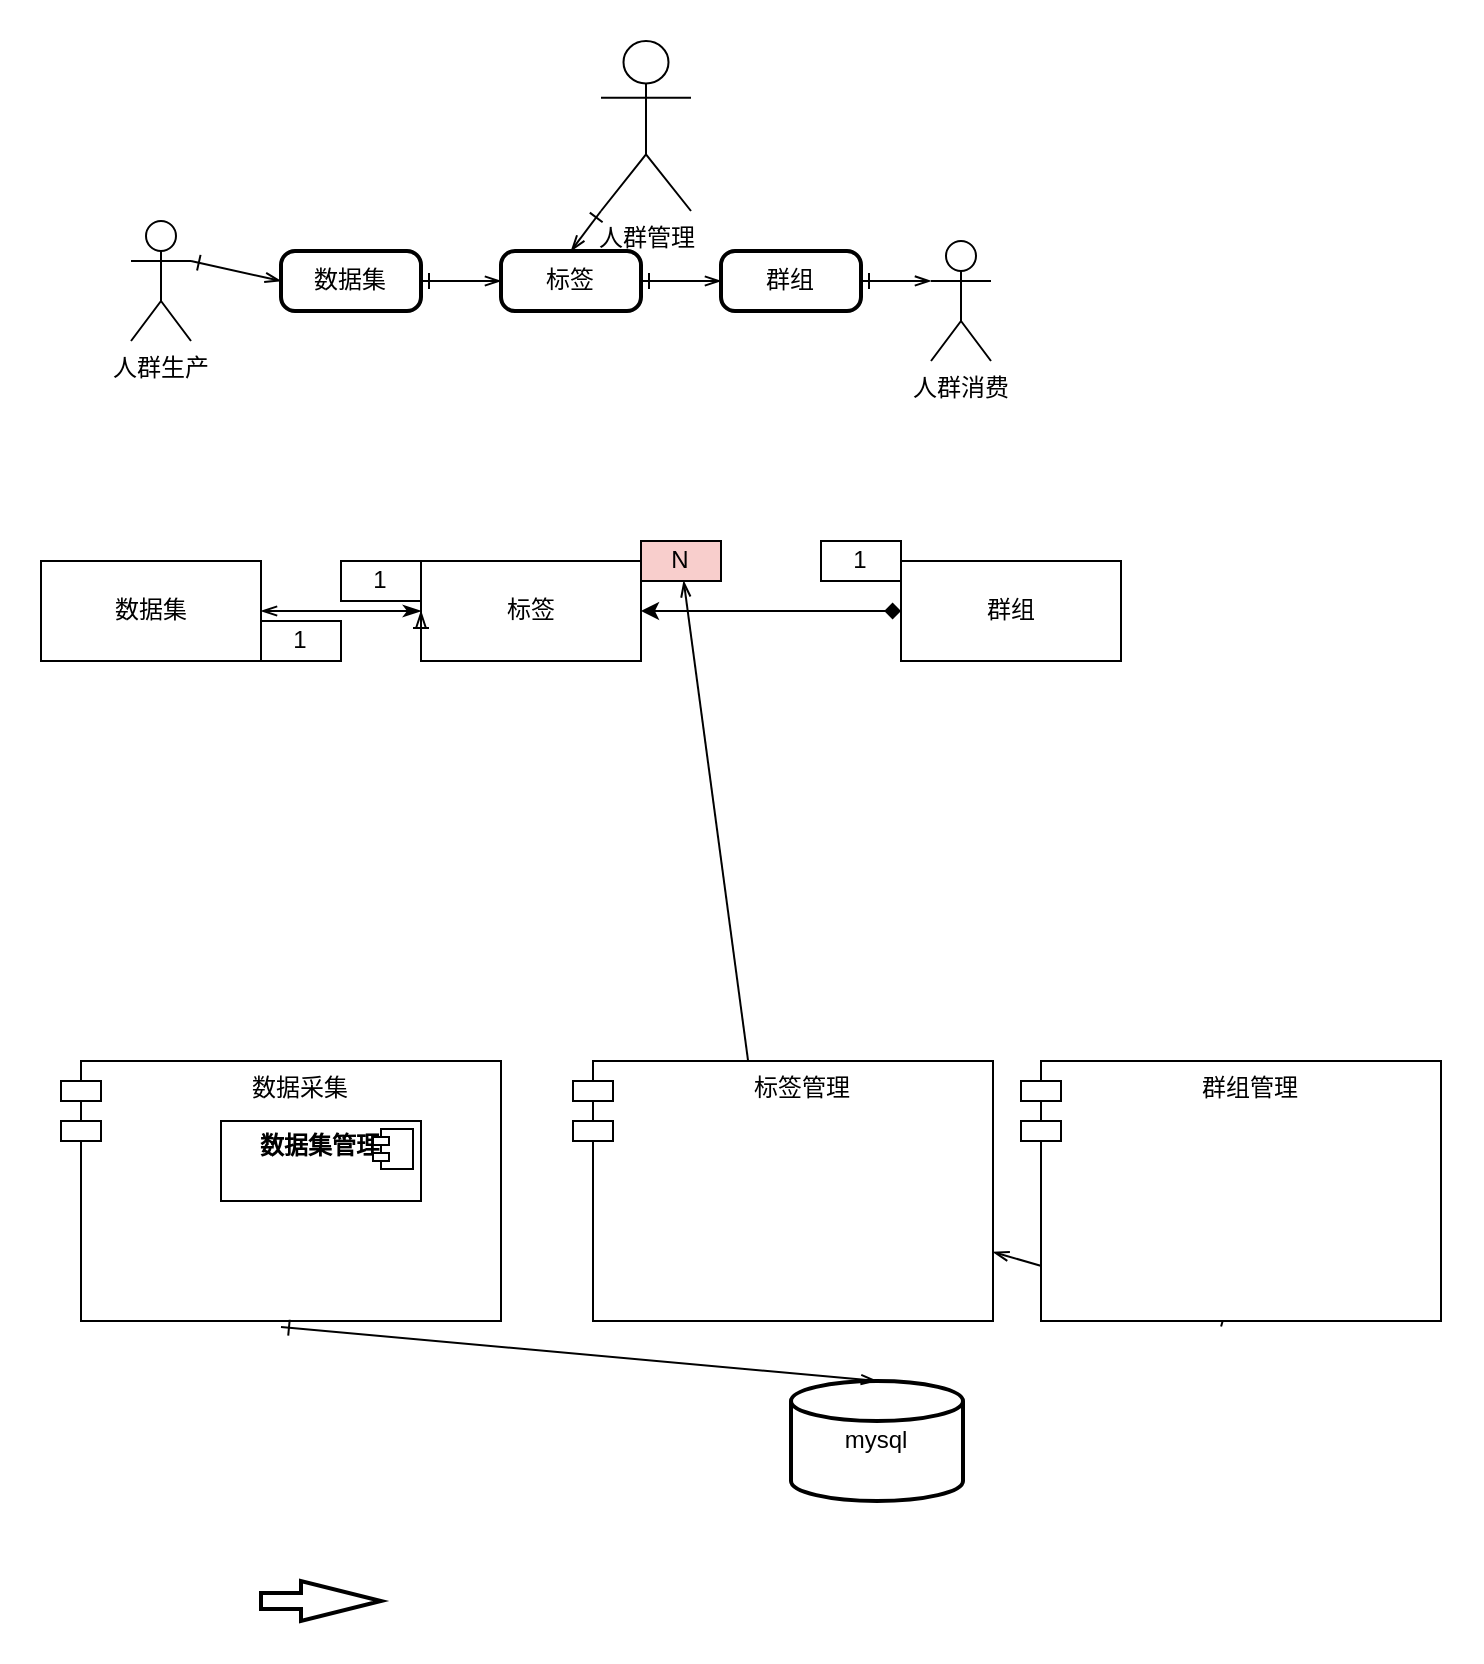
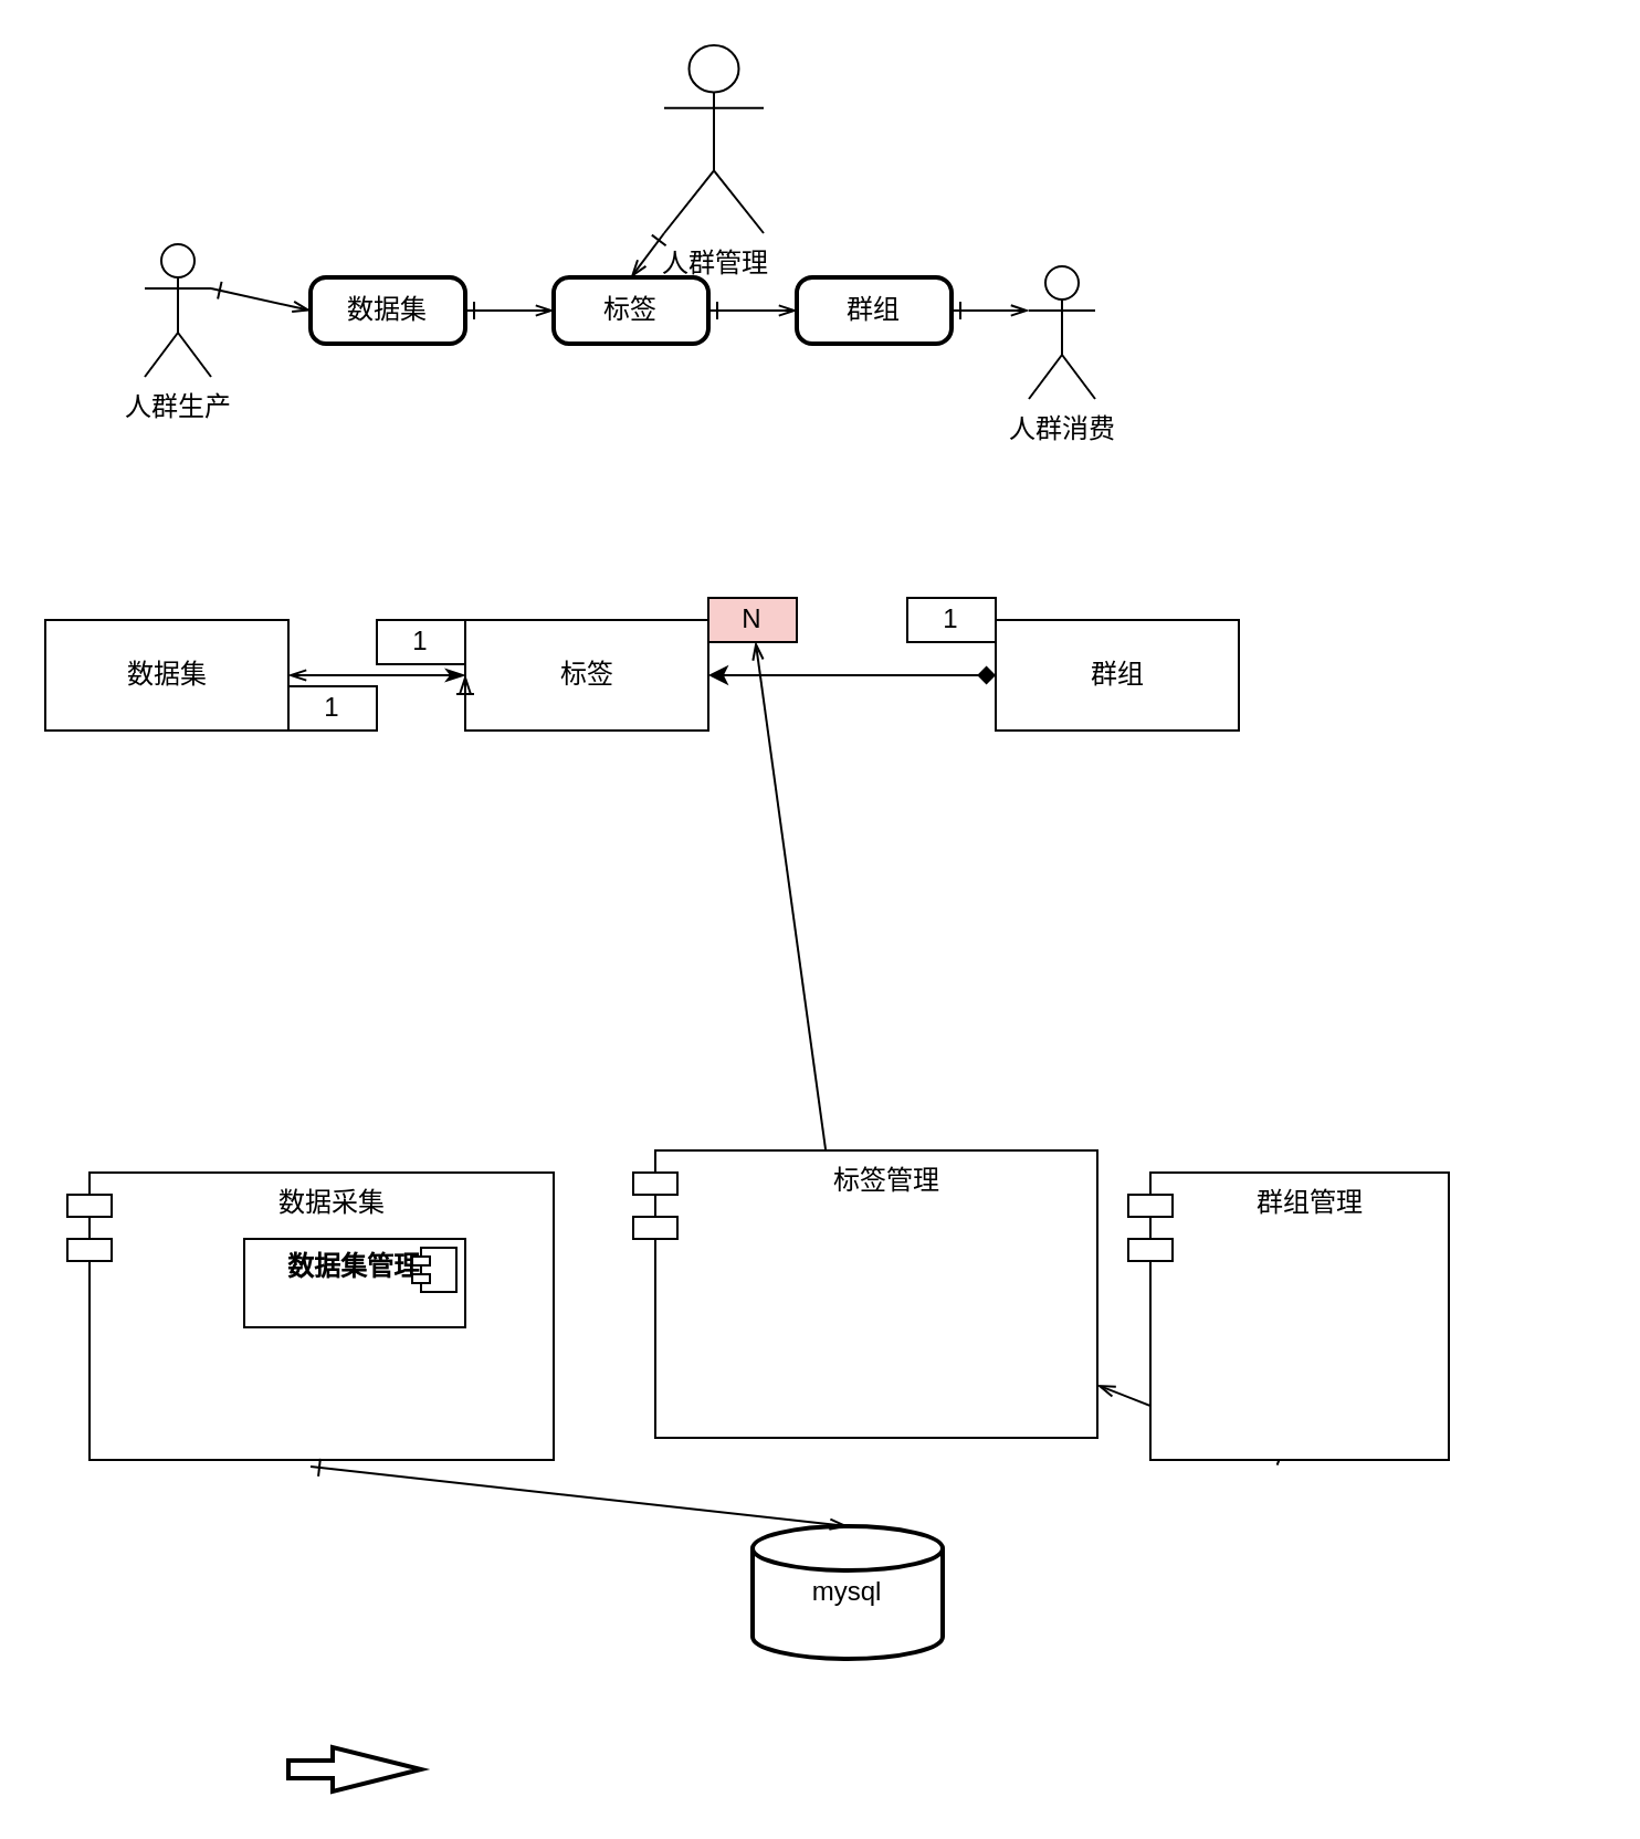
  <mxCell id="0" />
  <mxCell id="1" parent="0" />
  <mxCell id="2" style="rounded=0;orthogonalLoop=1;jettySize=auto;html=1;entryX=1;entryY=0.5;entryDx=0;entryDy=0;startArrow=classicThin;startFill=1;strokeColor=#000000;endArrow=openThin;endFill=0;" edge="1" parent="1" target="8"><mxGeometry relative="1" as="geometry"><mxPoint x="210" y="305" as="sourcePoint" /></mxGeometry></mxCell>
  <mxCell id="3" value="标签" style="html=1;" vertex="1" parent="1"><mxGeometry x="210" y="280" width="110" height="50" as="geometry" /></mxCell>
  <mxCell id="4" style="edgeStyle=orthogonalEdgeStyle;rounded=0;orthogonalLoop=1;jettySize=auto;html=1;exitX=0;exitY=0.5;exitDx=0;exitDy=0;entryX=1;entryY=0.5;entryDx=0;entryDy=0;startArrow=diamond;startFill=1;" edge="1" parent="1" source="5" target="3"><mxGeometry relative="1" as="geometry" /></mxCell>
  <mxCell id="5" value="群组" style="html=1;" vertex="1" parent="1"><mxGeometry x="450" y="280" width="110" height="50" as="geometry" /></mxCell>
  <mxCell id="6" value="N" style="whiteSpace=wrap;html=1;fillColor=#f8cecc;" vertex="1" parent="1"><mxGeometry x="320" y="270" width="40" height="20" as="geometry" /></mxCell>
  <mxCell id="7" value="1" style="whiteSpace=wrap;html=1;" vertex="1" parent="1"><mxGeometry x="410" y="270" width="40" height="20" as="geometry" /></mxCell>
  <mxCell id="8" value="数据集" style="html=1;" vertex="1" parent="1"><mxGeometry x="20" y="280" width="110" height="50" as="geometry" /></mxCell>
  <mxCell id="9" value="1" style="whiteSpace=wrap;html=1;" vertex="1" parent="1"><mxGeometry x="130" y="310" width="40" height="20" as="geometry" /></mxCell>
  <mxCell id="10" value="1" style="whiteSpace=wrap;html=1;" vertex="1" parent="1"><mxGeometry x="170" y="280" width="40" height="20" as="geometry" /></mxCell>
  <mxCell id="11" style="edgeStyle=none;rounded=0;orthogonalLoop=1;jettySize=auto;html=1;exitX=1;exitY=0.5;exitDx=0;exitDy=0;entryX=0;entryY=0.5;entryDx=0;entryDy=0;startArrow=ERone;startFill=0;endArrow=openThin;endFill=0;strokeColor=#000000;" edge="1" parent="1" source="12" target="17"><mxGeometry relative="1" as="geometry" /></mxCell>
  <mxCell id="12" value="数据集" style="rounded=1;whiteSpace=wrap;html=1;absoluteArcSize=1;arcSize=14;strokeWidth=2;" vertex="1" parent="1"><mxGeometry x="140" y="125" width="70" height="30" as="geometry" /></mxCell>
  <mxCell id="13" style="edgeStyle=none;rounded=0;orthogonalLoop=1;jettySize=auto;html=1;exitX=1;exitY=0.333;exitDx=0;exitDy=0;exitPerimeter=0;entryX=0;entryY=0.5;entryDx=0;entryDy=0;startArrow=ERone;startFill=0;endArrow=openThin;endFill=0;strokeColor=#000000;" edge="1" parent="1" source="14" target="12"><mxGeometry relative="1" as="geometry" /></mxCell>
  <mxCell id="14" value="人群生产" style="shape=umlActor;verticalLabelPosition=bottom;verticalAlign=top;html=1;" vertex="1" parent="1"><mxGeometry x="65" y="110" width="30" height="60" as="geometry" /></mxCell>
  <mxCell id="15" value="人群消费" style="shape=umlActor;verticalLabelPosition=bottom;verticalAlign=top;html=1;" vertex="1" parent="1"><mxGeometry x="465" y="120" width="30" height="60" as="geometry" /></mxCell>
  <mxCell id="16" style="edgeStyle=none;rounded=0;orthogonalLoop=1;jettySize=auto;html=1;exitX=1;exitY=0.5;exitDx=0;exitDy=0;entryX=0;entryY=0.5;entryDx=0;entryDy=0;startArrow=ERone;startFill=0;endArrow=openThin;endFill=0;strokeColor=#000000;" edge="1" parent="1" source="17" target="19"><mxGeometry relative="1" as="geometry" /></mxCell>
  <mxCell id="17" value="标签" style="rounded=1;whiteSpace=wrap;html=1;absoluteArcSize=1;arcSize=14;strokeWidth=2;" vertex="1" parent="1"><mxGeometry x="250" y="125" width="70" height="30" as="geometry" /></mxCell>
  <mxCell id="18" style="edgeStyle=none;rounded=0;orthogonalLoop=1;jettySize=auto;html=1;exitX=1;exitY=0.5;exitDx=0;exitDy=0;entryX=0;entryY=0.333;entryDx=0;entryDy=0;entryPerimeter=0;startArrow=ERone;startFill=0;endArrow=openThin;endFill=0;strokeColor=#000000;" edge="1" parent="1" source="19" target="15"><mxGeometry relative="1" as="geometry" /></mxCell>
  <mxCell id="19" value="群组" style="rounded=1;whiteSpace=wrap;html=1;absoluteArcSize=1;arcSize=14;strokeWidth=2;" vertex="1" parent="1"><mxGeometry x="360" y="125" width="70" height="30" as="geometry" /></mxCell>
  <mxCell id="20" style="edgeStyle=none;rounded=0;orthogonalLoop=1;jettySize=auto;html=1;exitX=0;exitY=0.75;exitDx=0;exitDy=0;entryX=0;entryY=0.5;entryDx=0;entryDy=0;startArrow=ERone;startFill=0;endArrow=openThin;endFill=0;strokeColor=#000000;" edge="1" parent="1" source="3" target="3"><mxGeometry relative="1" as="geometry" /></mxCell>
  <mxCell id="21" style="edgeStyle=none;rounded=0;orthogonalLoop=1;jettySize=auto;html=1;exitX=0;exitY=1;exitDx=0;exitDy=0;exitPerimeter=0;entryX=0.5;entryY=0;entryDx=0;entryDy=0;startArrow=ERone;startFill=0;endArrow=openThin;endFill=0;strokeColor=#000000;" edge="1" parent="1" source="22" target="17"><mxGeometry relative="1" as="geometry" /></mxCell>
  <mxCell id="22" value="人群管理" style="shape=umlActor;verticalLabelPosition=bottom;verticalAlign=top;html=1;outlineConnect=0;" vertex="1" parent="1"><mxGeometry x="300" y="20" width="45" height="85" as="geometry" /></mxCell>
  <mxCell id="23" value="数据采集" style="shape=module;align=left;spacingLeft=20;align=center;verticalAlign=top;" vertex="1" parent="1"><mxGeometry x="30" y="530" width="220" height="130" as="geometry" /></mxCell>
  <mxCell id="24" style="edgeStyle=none;rounded=0;orthogonalLoop=1;jettySize=auto;html=1;exitX=0.5;exitY=1;exitDx=0;exitDy=0;startArrow=ERone;startFill=0;endArrow=openThin;endFill=0;strokeColor=#000000;" edge="1" parent="1" source="25" target="6"><mxGeometry relative="1" as="geometry" /></mxCell>
- <mxCell id="25" value="标签管理" style="shape=module;align=left;spacingLeft=20;align=center;verticalAlign=top;" vertex="1" parent="1"><mxGeometry x="286" y="530" width="210" height="130" as="geometry" /></mxCell>
+ <mxCell id="25" value="标签管理" style="shape=module;align=left;spacingLeft=20;align=center;verticalAlign=top;" vertex="1" parent="1"><mxGeometry x="286" y="520" width="210" height="130" as="geometry" /></mxCell>
  <mxCell id="26" style="edgeStyle=none;rounded=0;orthogonalLoop=1;jettySize=auto;html=1;exitX=0.5;exitY=1;exitDx=0;exitDy=0;startArrow=ERone;startFill=0;endArrow=openThin;endFill=0;strokeColor=#000000;" edge="1" parent="1" source="27" target="25"><mxGeometry relative="1" as="geometry"><mxPoint x="330" y="720" as="targetPoint" /></mxGeometry></mxCell>
- <mxCell id="27" value="群组管理" style="shape=module;align=left;spacingLeft=20;align=center;verticalAlign=top;" vertex="1" parent="1"><mxGeometry x="510" y="530" width="210" height="130" as="geometry" /></mxCell>
- <mxCell id="28" value="mysql" style="strokeWidth=2;html=1;shape=mxgraph.flowchart.database;whiteSpace=wrap;" vertex="1" parent="1"><mxGeometry x="395" y="690" width="86" height="60" as="geometry" /></mxCell>
+ <mxCell id="27" value="群组管理" style="shape=module;align=left;spacingLeft=20;align=center;verticalAlign=top;" vertex="1" parent="1"><mxGeometry x="510" y="530" width="145" height="130" as="geometry" /></mxCell>
+ <mxCell id="28" value="mysql" style="strokeWidth=2;html=1;shape=mxgraph.flowchart.database;whiteSpace=wrap;" vertex="1" parent="1"><mxGeometry x="340" y="690" width="86" height="60" as="geometry" /></mxCell>
  <mxCell id="29" value="" style="verticalLabelPosition=bottom;verticalAlign=top;html=1;strokeWidth=2;shape=mxgraph.arrows2.arrow;dy=0.6;dx=40;notch=0;" vertex="1" parent="1"><mxGeometry x="130" y="790" width="60" height="20" as="geometry" /></mxCell>
  <mxCell id="30" style="edgeStyle=none;rounded=0;orthogonalLoop=1;jettySize=auto;html=1;entryX=0.5;entryY=0;entryDx=0;entryDy=0;entryPerimeter=0;startArrow=ERone;startFill=0;endArrow=openThin;endFill=0;strokeColor=#000000;" edge="1" parent="1" target="28"><mxGeometry relative="1" as="geometry"><mxPoint x="140" y="663" as="sourcePoint" /></mxGeometry></mxCell>
  <mxCell id="31" value="&lt;p style=&quot;margin: 0px ; margin-top: 6px ; text-align: center&quot;&gt;&lt;b&gt;数据集管理&lt;/b&gt;&lt;/p&gt;" style="align=left;overflow=fill;html=1;dropTarget=0;" vertex="1" parent="1"><mxGeometry x="110" y="560" width="100" height="40" as="geometry" /></mxCell>
  <mxCell id="32" value="" style="shape=component;jettyWidth=8;jettyHeight=4;" vertex="1" parent="31"><mxGeometry x="1" width="20" height="20" relative="1" as="geometry"><mxPoint x="-24" y="4" as="offset" /></mxGeometry></mxCell>
